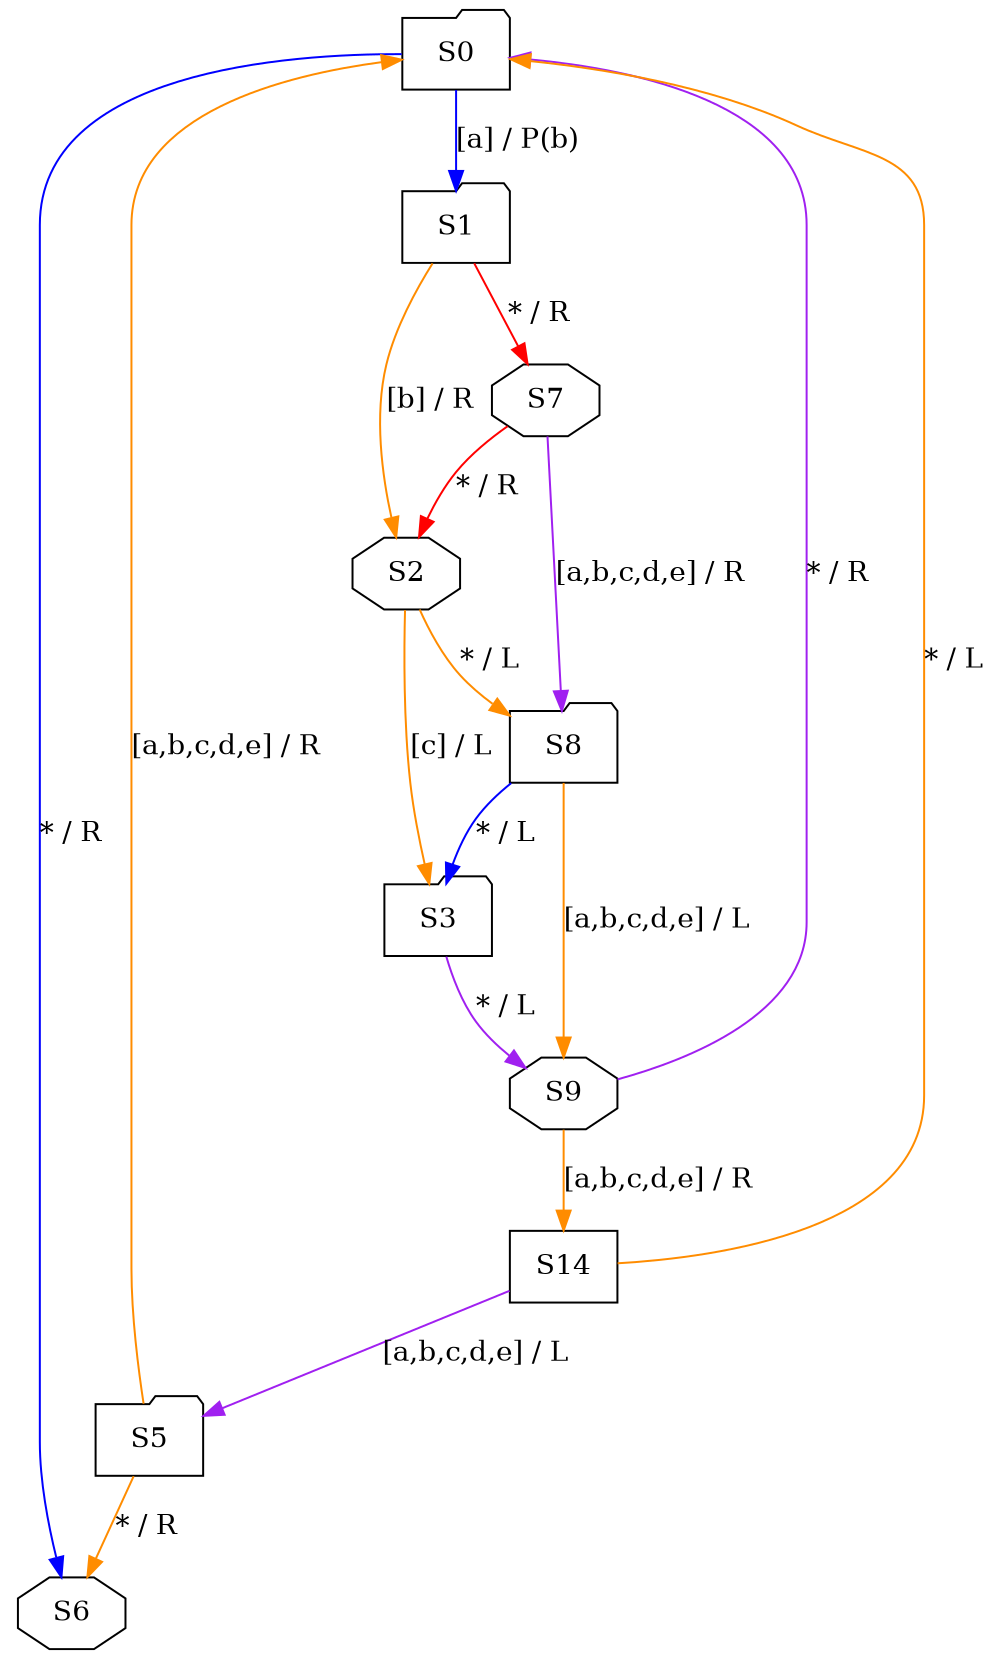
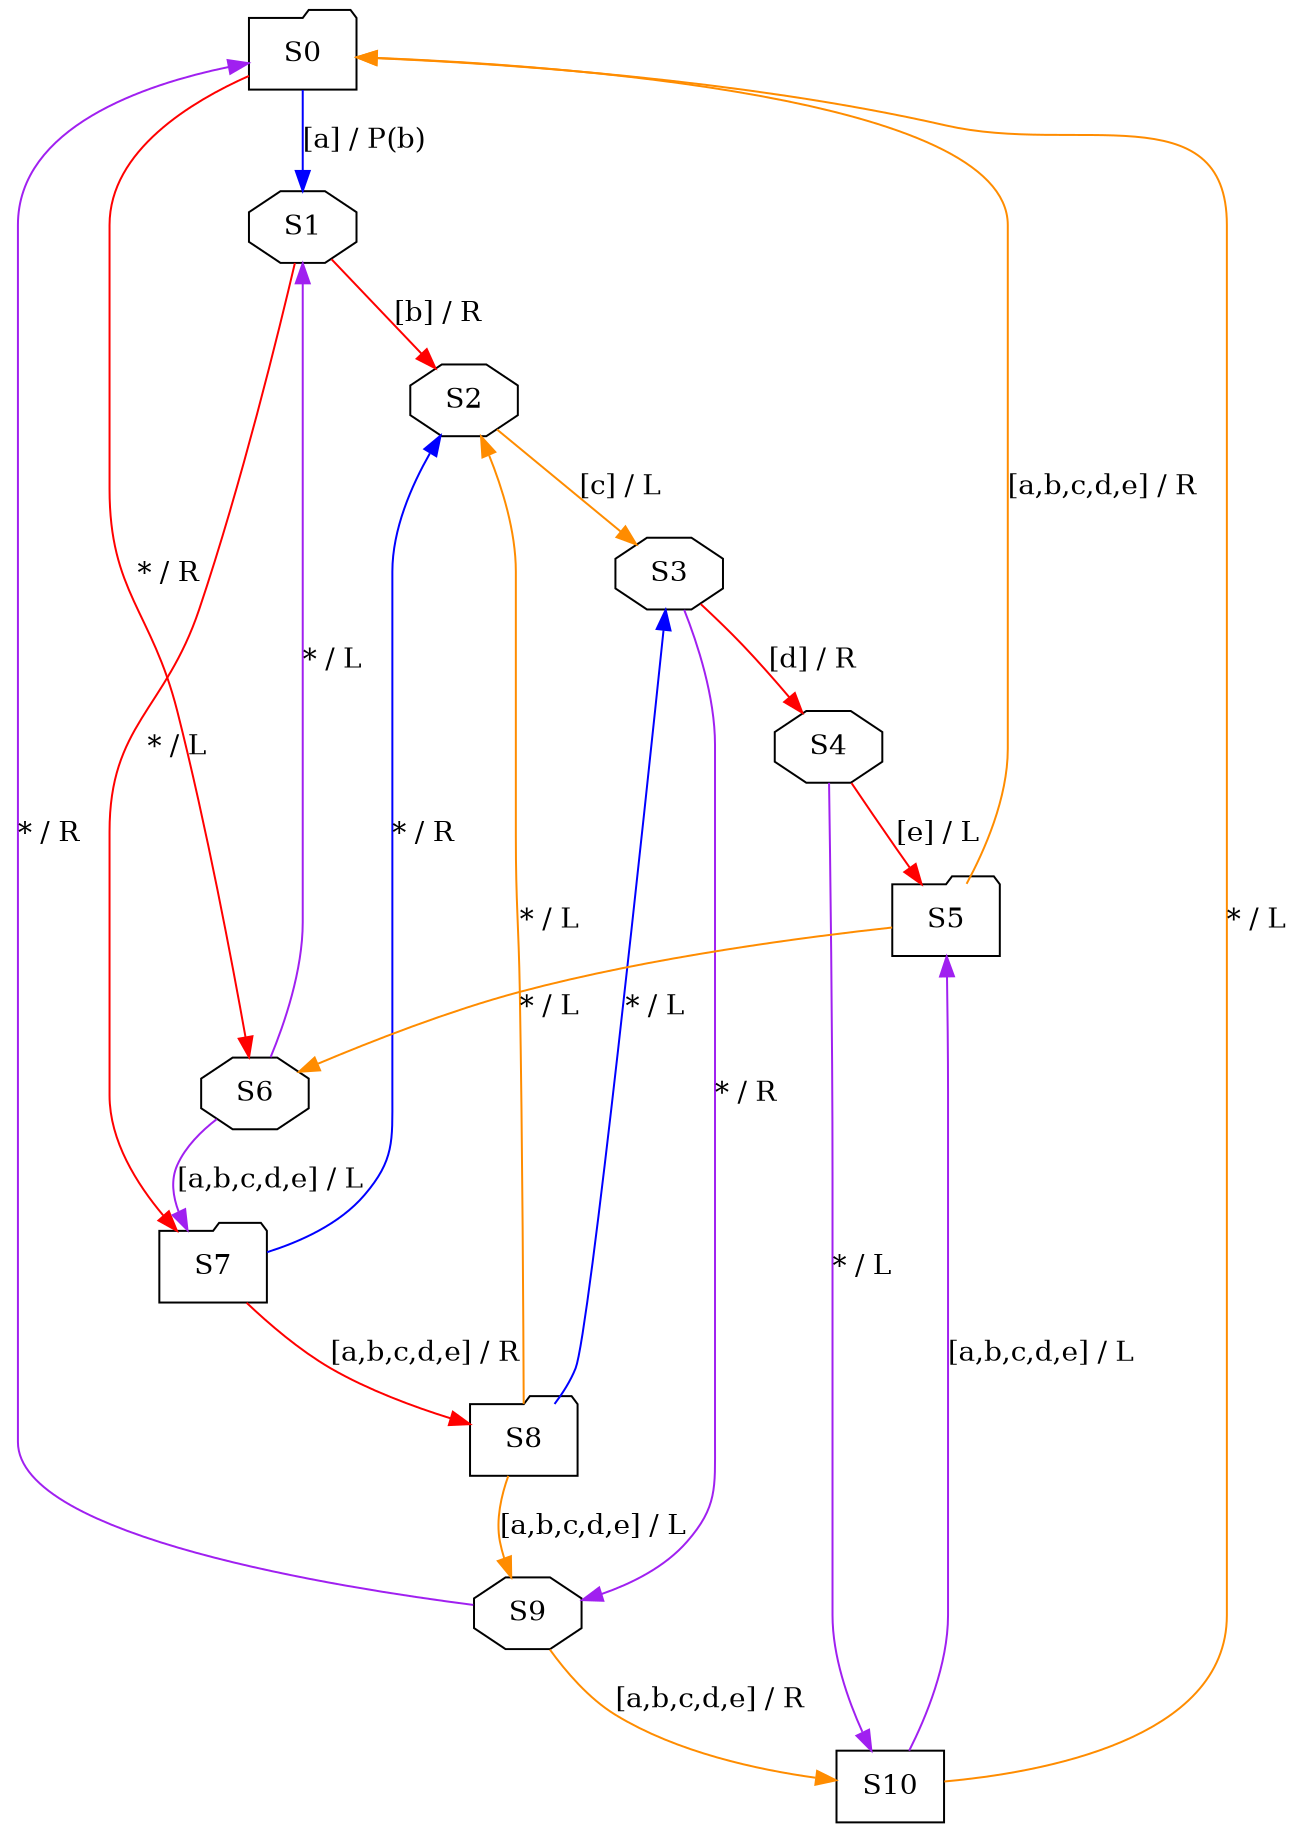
  digraph {
    node [shape=folder]
    edge [color=purple]
    S0
-   S1
+   S1 [shape=octagon]
    S6 [shape=octagon]
    S2 [shape=octagon]
-   S7 [shape=octagon]
-   S3
+   S7
+   S3 [shape=octagon]
    S8
+   S4 [shape=octagon]
    S9 [shape=octagon]
    S5
-   S10 [shape=box label=S14]
+   S10 [shape=box]
    S0 -> S1 [color=blue label="[a] / P(b)"]
-   S0 -> S6 [color=blue label="* / R"]
-   S1 -> S2 [color=darkorange label="[b] / R"]
-   S1 -> S7 [color=red label="* / R"]
+   S0 -> S6 [color=red label="* / R"]
+   S1 -> S2 [color=red label="[b] / R"]
+   S1 -> S7 [color=red label="* / L"]
+   S6 -> S1 [label="* / L"]
+   S6 -> S7 [label="[a,b,c,d,e] / L"]
    S2 -> S3 [color=darkorange label="[c] / L"]
-   S2 -> S8 [color=darkorange label="* / L"]
-   S7 -> S2 [color=red label="* / R"]
-   S7 -> S8 [label="[a,b,c,d,e] / R"]
-   S3 -> S9 [label="* / L"]
+   S8 -> S2 [color=darkorange label="* / L"]
+   S7 -> S2 [color=blue label="* / R"]
+   S7 -> S8 [color=red label="[a,b,c,d,e] / R"]
+   S3 -> S4 [color=red label="[d] / R"]
+   S3 -> S9 [label="* / R"]
    S8 -> S3 [color=blue label="* / L"]
    S8 -> S9 [color=darkorange label="[a,b,c,d,e] / L"]
+   S4 -> S5 [color=red label="[e] / L"]
+   S4 -> S10 [label="* / L"]
    S9 -> S0 [label="* / R"]
    S9 -> S10 [color=darkorange label="[a,b,c,d,e] / R"]
    S5 -> S0 [color=darkorange label="[a,b,c,d,e] / R"]
-   S5 -> S6 [color=darkorange label="* / R"]
+   S5 -> S6 [color=darkorange label="* / L"]
    S10 -> S0 [color=darkorange label="* / L"]
    S10 -> S5 [label="[a,b,c,d,e] / L"]
  }
